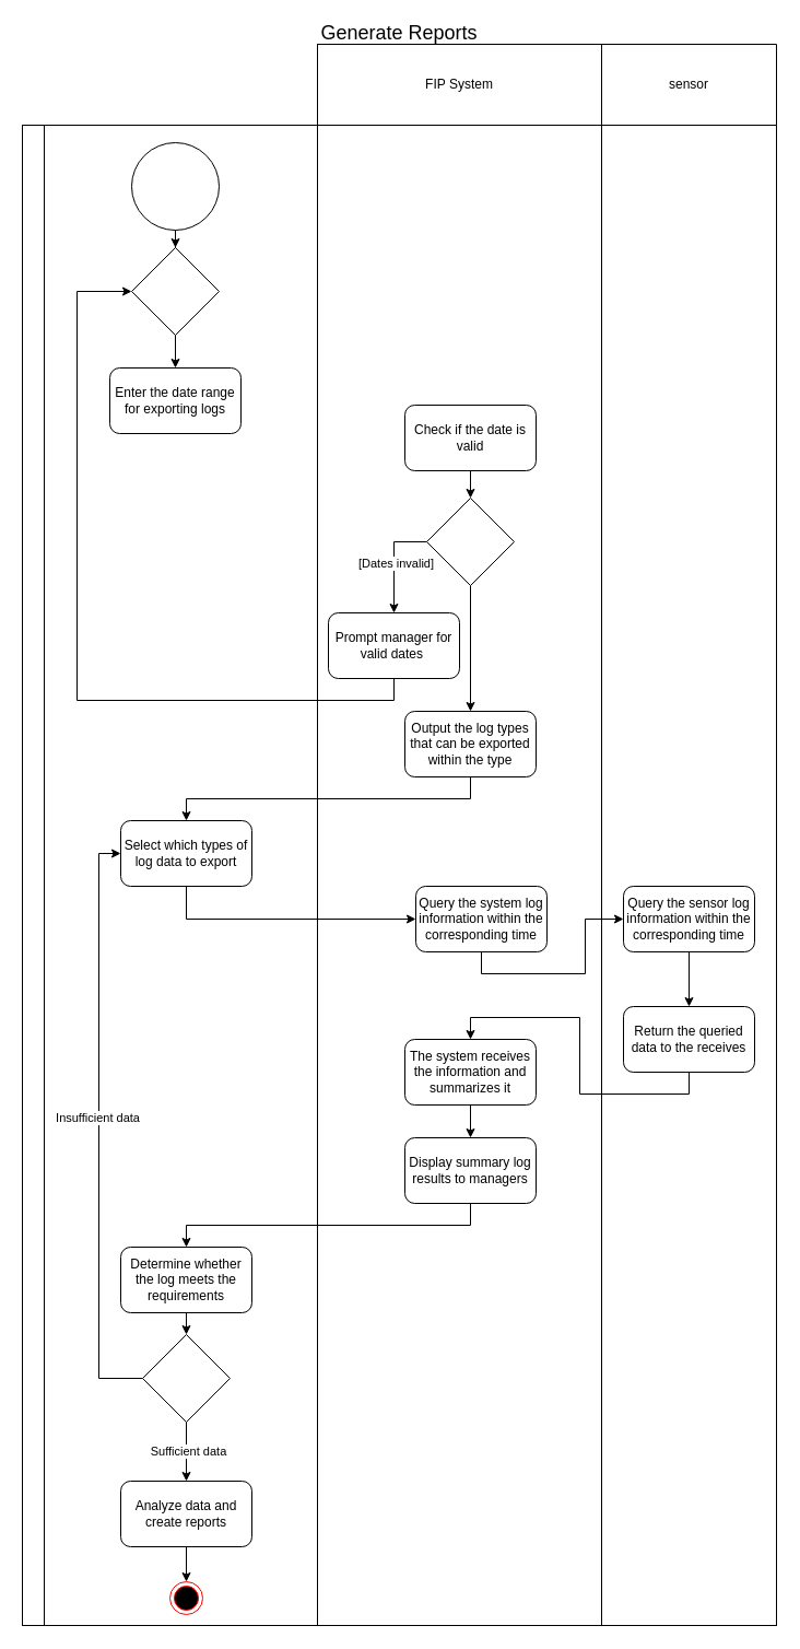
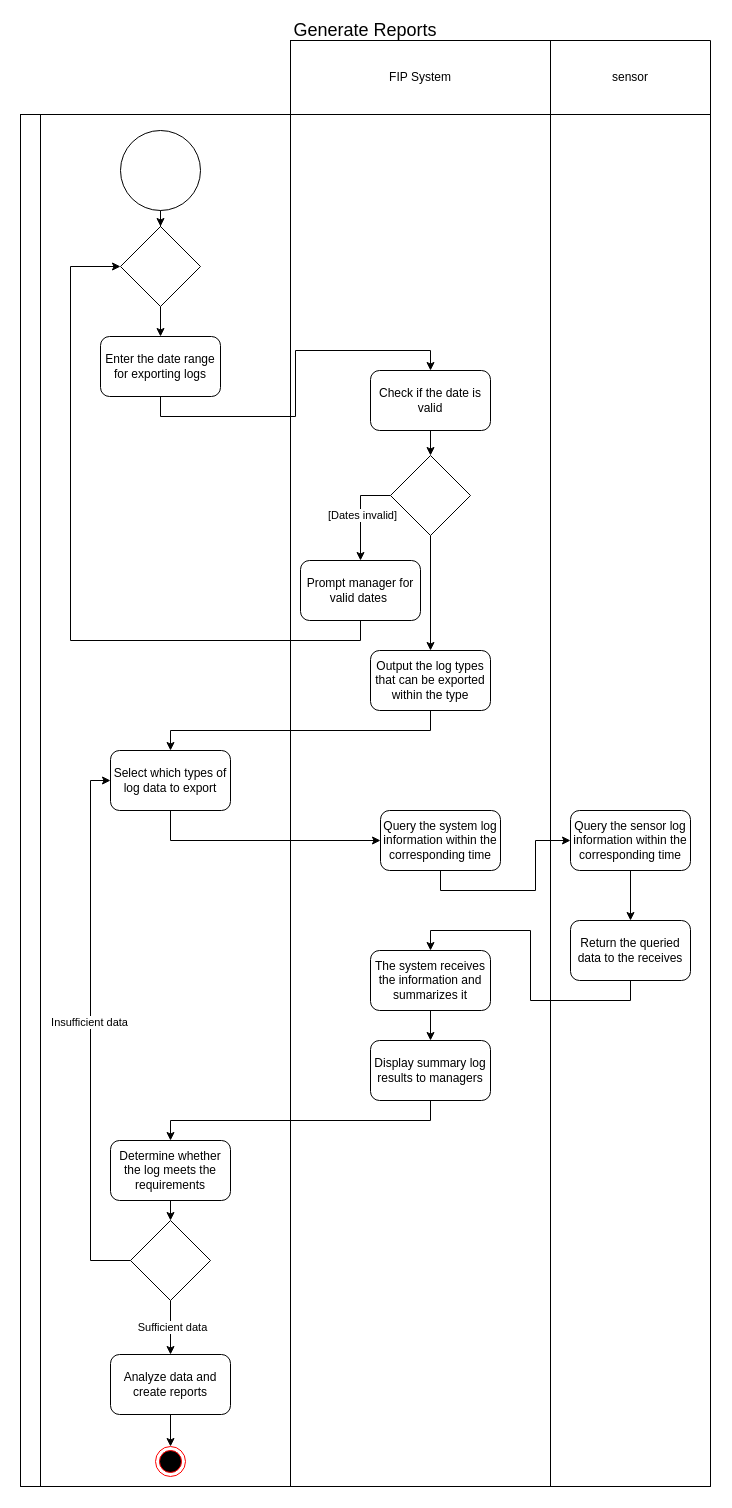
  <mxCell id="0" />
  <mxCell id="1" parent="0" />
  <mxCell id="2" value="&lt;font style=&quot;font-size: 18px;&quot;&gt;Generate Reports&lt;/font&gt;" style="shape=table;html=1;whiteSpace=wrap;startSize=20;container=1;collapsible=0;childLayout=tableLayout;fillColor=none;swimlaneFillColor=#ffffff;strokeColor=none;" vertex="1" parent="1"><mxGeometry x="20" y="20" width="690" height="1466" as="geometry" /></mxCell>
  <mxCell id="3" value="" style="shape=partialRectangle;html=1;whiteSpace=wrap;collapsible=0;dropTarget=0;pointerEvents=0;fillColor=none;top=0;left=0;bottom=0;right=0;points=[[0,0.5],[1,0.5]];portConstraint=eastwest;strokeColor=none;" vertex="1" parent="2"><mxGeometry y="20" width="690" height="74" as="geometry" /></mxCell>
  <mxCell id="4" value="" style="shape=partialRectangle;html=1;whiteSpace=wrap;connectable=0;fillColor=none;top=1;left=1;bottom=1;right=1;overflow=hidden;strokeColor=none;" vertex="1" parent="3"><mxGeometry width="20" height="74" as="geometry"><mxRectangle width="20" height="74" as="alternateBounds" /></mxGeometry></mxCell>
  <mxCell id="5" value="FIP System" style="shape=partialRectangle;html=1;whiteSpace=wrap;connectable=0;fillColor=none;top=1;left=1;bottom=1;right=1;overflow=hidden;" vertex="1" parent="3"><mxGeometry x="270" width="260" height="74" as="geometry"><mxRectangle width="260" height="74" as="alternateBounds" /></mxGeometry></mxCell>
  <mxCell id="6" value="sensor" style="shape=partialRectangle;html=1;whiteSpace=wrap;connectable=0;fillColor=none;top=1;left=1;bottom=1;right=1;overflow=hidden;" vertex="1" parent="3"><mxGeometry x="530" width="160" height="74" as="geometry"><mxRectangle width="160" height="74" as="alternateBounds" /></mxGeometry></mxCell>
  <mxCell id="7" value="" style="shape=partialRectangle;html=1;whiteSpace=wrap;collapsible=0;dropTarget=0;pointerEvents=0;fillColor=none;top=1;left=1;bottom=1;right=1;points=[[0,0.5],[1,0.5]];portConstraint=eastwest;" vertex="1" parent="2"><mxGeometry y="94" width="690" height="1372" as="geometry" /></mxCell>
  <mxCell id="8" value="" style="shape=partialRectangle;html=1;whiteSpace=wrap;connectable=0;fillColor=none;top=1;left=1;bottom=1;right=1;overflow=hidden;horizontal=0;" vertex="1" parent="7"><mxGeometry width="20" height="1372" as="geometry"><mxRectangle width="20" height="1372" as="alternateBounds" /></mxGeometry></mxCell>
  <mxCell id="9" value="" style="shape=partialRectangle;html=1;whiteSpace=wrap;connectable=0;fillColor=none;top=1;left=1;bottom=1;right=1;overflow=hidden;" vertex="1" parent="7"><mxGeometry x="20" width="250" height="1372" as="geometry"><mxRectangle width="250" height="1372" as="alternateBounds" /></mxGeometry></mxCell>
  <mxCell id="10" value="" style="shape=partialRectangle;html=1;whiteSpace=wrap;connectable=0;fillColor=none;top=1;left=1;bottom=1;right=1;overflow=hidden;" vertex="1" parent="7"><mxGeometry x="270" width="260" height="1372" as="geometry"><mxRectangle width="260" height="1372" as="alternateBounds" /></mxGeometry></mxCell>
  <mxCell id="11" style="shape=partialRectangle;html=1;whiteSpace=wrap;connectable=0;fillColor=none;top=1;left=1;bottom=1;right=1;overflow=hidden;" vertex="1" parent="7"><mxGeometry x="530" width="160" height="1372" as="geometry"><mxRectangle width="160" height="1372" as="alternateBounds" /></mxGeometry></mxCell>
  <mxCell id="12" style="edgeStyle=orthogonalEdgeStyle;rounded=0;orthogonalLoop=1;jettySize=auto;html=1;exitX=0.5;exitY=1;exitDx=0;exitDy=0;" edge="1" parent="1" source="13" target="15"><mxGeometry relative="1" as="geometry" /></mxCell>
  <mxCell id="13" value="" style="ellipse;whiteSpace=wrap;html=1;aspect=fixed;" vertex="1" parent="1"><mxGeometry x="120" y="130" width="80" height="80" as="geometry" /></mxCell>
  <mxCell id="14" style="edgeStyle=orthogonalEdgeStyle;rounded=0;orthogonalLoop=1;jettySize=auto;html=1;exitX=0.5;exitY=1;exitDx=0;exitDy=0;entryX=0.5;entryY=0;entryDx=0;entryDy=0;" edge="1" parent="1" source="15" target="17"><mxGeometry relative="1" as="geometry" /></mxCell>
  <mxCell id="15" value="" style="rhombus;whiteSpace=wrap;html=1;" vertex="1" parent="1"><mxGeometry x="120" y="226" width="80" height="80" as="geometry" /></mxCell>
+ <mxCell id="16" style="edgeStyle=orthogonalEdgeStyle;rounded=0;orthogonalLoop=1;jettySize=auto;html=1;exitX=0.5;exitY=1;exitDx=0;exitDy=0;entryX=0.5;entryY=0;entryDx=0;entryDy=0;" edge="1" parent="1" source="17" target="19"><mxGeometry relative="1" as="geometry" /></mxCell>
  <mxCell id="17" value="Enter the date range for exporting logs" style="rounded=1;whiteSpace=wrap;html=1;" vertex="1" parent="1"><mxGeometry x="100" y="336" width="120" height="60" as="geometry" /></mxCell>
  <mxCell id="18" style="edgeStyle=orthogonalEdgeStyle;rounded=0;orthogonalLoop=1;jettySize=auto;html=1;exitX=0.5;exitY=1;exitDx=0;exitDy=0;" edge="1" parent="1" source="19" target="23"><mxGeometry relative="1" as="geometry" /></mxCell>
  <mxCell id="19" value="Check if the date is valid" style="rounded=1;whiteSpace=wrap;html=1;" vertex="1" parent="1"><mxGeometry x="370" y="370" width="120" height="60" as="geometry" /></mxCell>
  <mxCell id="20" style="edgeStyle=orthogonalEdgeStyle;rounded=0;orthogonalLoop=1;jettySize=auto;html=1;exitX=0;exitY=0.5;exitDx=0;exitDy=0;entryX=0.5;entryY=0;entryDx=0;entryDy=0;" edge="1" parent="1" source="23" target="25"><mxGeometry relative="1" as="geometry" /></mxCell>
  <mxCell id="21" value="[Dates invalid]" style="edgeLabel;html=1;align=center;verticalAlign=middle;resizable=0;points=[];" vertex="1" connectable="0" parent="20"><mxGeometry x="0.025" y="1" relative="1" as="geometry"><mxPoint as="offset" /></mxGeometry></mxCell>
  <mxCell id="22" style="edgeStyle=orthogonalEdgeStyle;rounded=0;orthogonalLoop=1;jettySize=auto;html=1;exitX=0.5;exitY=1;exitDx=0;exitDy=0;" edge="1" parent="1" source="23" target="48"><mxGeometry relative="1" as="geometry" /></mxCell>
  <mxCell id="23" value="" style="rhombus;whiteSpace=wrap;html=1;" vertex="1" parent="1"><mxGeometry x="390" y="455" width="80" height="80" as="geometry" /></mxCell>
  <mxCell id="24" style="edgeStyle=orthogonalEdgeStyle;rounded=0;orthogonalLoop=1;jettySize=auto;html=1;exitX=0.5;exitY=1;exitDx=0;exitDy=0;entryX=0;entryY=0.5;entryDx=0;entryDy=0;" edge="1" parent="1" source="25" target="15"><mxGeometry relative="1" as="geometry"><Array as="points"><mxPoint x="360" y="640" /><mxPoint x="70" y="640" /><mxPoint x="70" y="266" /></Array></mxGeometry></mxCell>
  <mxCell id="25" value="Prompt manager for&lt;br/&gt;valid dates&amp;nbsp;" style="rounded=1;whiteSpace=wrap;html=1;" vertex="1" parent="1"><mxGeometry x="300" y="560" width="120" height="60" as="geometry" /></mxCell>
  <mxCell id="26" style="edgeStyle=orthogonalEdgeStyle;rounded=0;orthogonalLoop=1;jettySize=auto;html=1;exitX=0.5;exitY=1;exitDx=0;exitDy=0;" edge="1" parent="1" source="27" target="29"><mxGeometry relative="1" as="geometry" /></mxCell>
  <mxCell id="27" value="Query the system log information within the corresponding time" style="rounded=1;whiteSpace=wrap;html=1;" vertex="1" parent="1"><mxGeometry x="380" y="810" width="120" height="60" as="geometry" /></mxCell>
  <mxCell id="28" style="edgeStyle=orthogonalEdgeStyle;rounded=0;orthogonalLoop=1;jettySize=auto;html=1;exitX=0.5;exitY=1;exitDx=0;exitDy=0;entryX=0.5;entryY=0;entryDx=0;entryDy=0;" edge="1" parent="1" source="29" target="31"><mxGeometry relative="1" as="geometry" /></mxCell>
  <mxCell id="29" value="Query the sensor log information within the corresponding time" style="rounded=1;whiteSpace=wrap;html=1;" vertex="1" parent="1"><mxGeometry x="570" y="810" width="120" height="60" as="geometry" /></mxCell>
  <mxCell id="30" style="edgeStyle=orthogonalEdgeStyle;rounded=0;orthogonalLoop=1;jettySize=auto;html=1;exitX=0.5;exitY=1;exitDx=0;exitDy=0;entryX=0.5;entryY=0;entryDx=0;entryDy=0;" edge="1" parent="1" source="31" target="33"><mxGeometry relative="1" as="geometry" /></mxCell>
  <mxCell id="31" value="Return the queried data to the receives" style="rounded=1;whiteSpace=wrap;html=1;" vertex="1" parent="1"><mxGeometry x="570" y="920" width="120" height="60" as="geometry" /></mxCell>
  <mxCell id="32" style="edgeStyle=orthogonalEdgeStyle;rounded=0;orthogonalLoop=1;jettySize=auto;html=1;exitX=0.5;exitY=1;exitDx=0;exitDy=0;" edge="1" parent="1" source="33" target="35"><mxGeometry relative="1" as="geometry" /></mxCell>
  <mxCell id="33" value="The system receives the information and summarizes it" style="rounded=1;whiteSpace=wrap;html=1;" vertex="1" parent="1"><mxGeometry x="370" y="950" width="120" height="60" as="geometry" /></mxCell>
  <mxCell id="34" style="edgeStyle=orthogonalEdgeStyle;rounded=0;orthogonalLoop=1;jettySize=auto;html=1;exitX=0.5;exitY=1;exitDx=0;exitDy=0;" edge="1" parent="1" source="35" target="37"><mxGeometry relative="1" as="geometry" /></mxCell>
  <mxCell id="35" value="Display summary log results to managers" style="rounded=1;whiteSpace=wrap;html=1;" vertex="1" parent="1"><mxGeometry x="370" y="1040" width="120" height="60" as="geometry" /></mxCell>
  <mxCell id="36" style="edgeStyle=orthogonalEdgeStyle;rounded=0;orthogonalLoop=1;jettySize=auto;html=1;exitX=0.5;exitY=1;exitDx=0;exitDy=0;entryX=0.5;entryY=0;entryDx=0;entryDy=0;" edge="1" parent="1" source="37" target="44"><mxGeometry relative="1" as="geometry" /></mxCell>
  <mxCell id="37" value="Determine whether the log meets the requirements" style="rounded=1;whiteSpace=wrap;html=1;" vertex="1" parent="1"><mxGeometry x="110" y="1140" width="120" height="60" as="geometry" /></mxCell>
  <mxCell id="38" style="edgeStyle=orthogonalEdgeStyle;rounded=0;orthogonalLoop=1;jettySize=auto;html=1;exitX=0.5;exitY=1;exitDx=0;exitDy=0;entryX=0.5;entryY=0;entryDx=0;entryDy=0;" edge="1" parent="1" source="39" target="49"><mxGeometry relative="1" as="geometry" /></mxCell>
  <mxCell id="39" value="Analyze data and create reports" style="rounded=1;whiteSpace=wrap;html=1;" vertex="1" parent="1"><mxGeometry x="110" y="1354" width="120" height="60" as="geometry" /></mxCell>
  <mxCell id="40" style="edgeStyle=orthogonalEdgeStyle;rounded=0;orthogonalLoop=1;jettySize=auto;html=1;exitX=0;exitY=0.5;exitDx=0;exitDy=0;entryX=0;entryY=0.5;entryDx=0;entryDy=0;" edge="1" parent="1" source="44" target="46"><mxGeometry relative="1" as="geometry" /></mxCell>
  <mxCell id="41" value="Insufficient data" style="edgeLabel;html=1;align=center;verticalAlign=middle;resizable=0;points=[];" vertex="1" connectable="0" parent="40"><mxGeometry x="0.035" y="2" relative="1" as="geometry"><mxPoint as="offset" /></mxGeometry></mxCell>
  <mxCell id="42" style="edgeStyle=orthogonalEdgeStyle;rounded=0;orthogonalLoop=1;jettySize=auto;html=1;exitX=0.5;exitY=1;exitDx=0;exitDy=0;entryX=0.5;entryY=0;entryDx=0;entryDy=0;" edge="1" parent="1" source="44" target="39"><mxGeometry relative="1" as="geometry" /></mxCell>
  <mxCell id="43" value="Sufficient data" style="edgeLabel;html=1;align=center;verticalAlign=middle;resizable=0;points=[];" vertex="1" connectable="0" parent="42"><mxGeometry x="-0.029" y="1" relative="1" as="geometry"><mxPoint as="offset" /></mxGeometry></mxCell>
  <mxCell id="44" value="" style="rhombus;whiteSpace=wrap;html=1;" vertex="1" parent="1"><mxGeometry x="130" y="1220" width="80" height="80" as="geometry" /></mxCell>
  <mxCell id="45" style="edgeStyle=orthogonalEdgeStyle;rounded=0;orthogonalLoop=1;jettySize=auto;html=1;exitX=0.5;exitY=1;exitDx=0;exitDy=0;entryX=0;entryY=0.5;entryDx=0;entryDy=0;" edge="1" parent="1" source="46" target="27"><mxGeometry relative="1" as="geometry" /></mxCell>
  <mxCell id="46" value="Select which types of log data to export" style="rounded=1;whiteSpace=wrap;html=1;" vertex="1" parent="1"><mxGeometry x="110" y="750" width="120" height="60" as="geometry" /></mxCell>
  <mxCell id="47" style="edgeStyle=orthogonalEdgeStyle;rounded=0;orthogonalLoop=1;jettySize=auto;html=1;exitX=0.5;exitY=1;exitDx=0;exitDy=0;entryX=0.5;entryY=0;entryDx=0;entryDy=0;" edge="1" parent="1" source="48" target="46"><mxGeometry relative="1" as="geometry" /></mxCell>
  <mxCell id="48" value="Output the log types that can be exported within the type" style="rounded=1;whiteSpace=wrap;html=1;" vertex="1" parent="1"><mxGeometry x="370" y="650" width="120" height="60" as="geometry" /></mxCell>
  <mxCell id="49" value="" style="ellipse;html=1;shape=endState;fillColor=#000000;strokeColor=#ff0000;" vertex="1" parent="1"><mxGeometry x="155" y="1446" width="30" height="30" as="geometry" /></mxCell>
